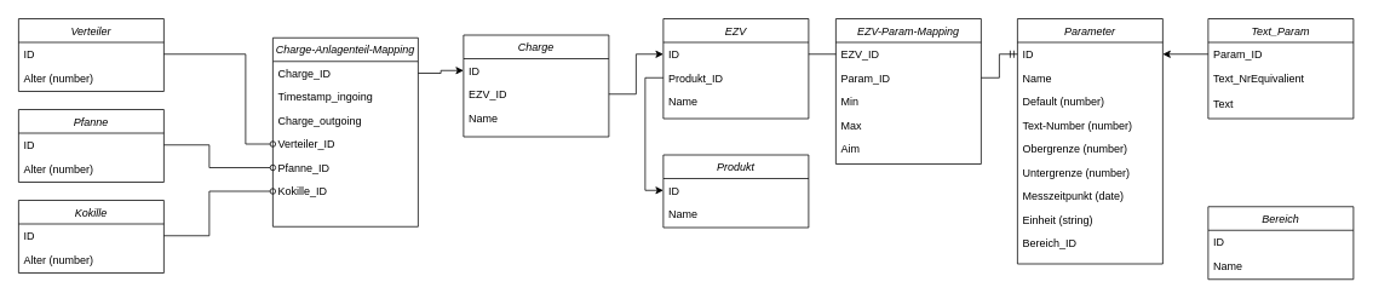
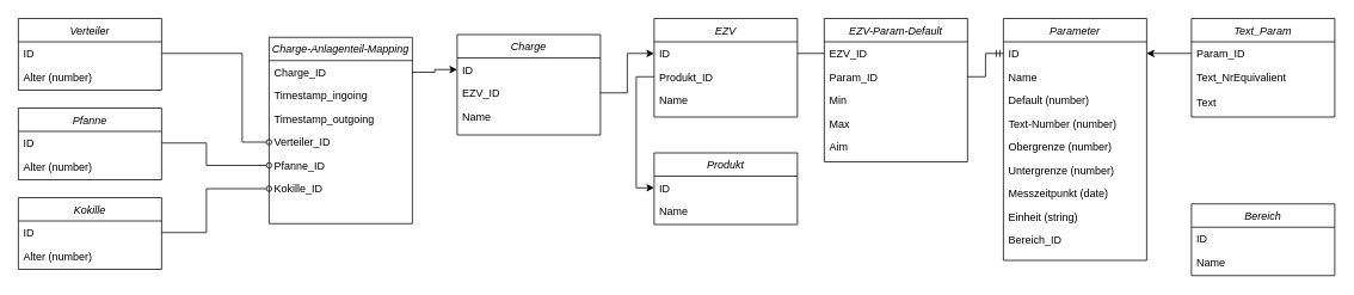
  <mxCell id="0" />
  <mxCell id="1" parent="0" />
  <mxCell id="2" style="edgeStyle=orthogonalEdgeStyle;rounded=0;orthogonalLoop=1;jettySize=auto;html=1;exitX=1;exitY=0.5;exitDx=0;exitDy=0;entryX=0;entryY=0.5;entryDx=0;entryDy=0;endArrow=none;endFill=0;" parent="1" source="4" target="8" edge="1"><mxGeometry relative="1" as="geometry" /></mxCell>
  <mxCell id="3" value="EZV" style="swimlane;fontStyle=2;align=center;verticalAlign=top;childLayout=stackLayout;horizontal=1;startSize=26;horizontalStack=0;resizeParent=1;resizeLast=0;collapsible=1;marginBottom=0;rounded=0;shadow=0;strokeWidth=1;" parent="1" vertex="1"><mxGeometry x="730" y="20" width="160" height="110" as="geometry"><mxRectangle x="230" y="140" width="160" height="26" as="alternateBounds" /></mxGeometry></mxCell>
  <mxCell id="4" value="ID" style="text;align=left;verticalAlign=top;spacingLeft=4;spacingRight=4;overflow=hidden;rotatable=0;points=[[0,0.5],[1,0.5]];portConstraint=eastwest;" parent="3" vertex="1"><mxGeometry y="26" width="160" height="26" as="geometry" /></mxCell>
  <mxCell id="5" value="Produkt_ID" style="text;align=left;verticalAlign=top;spacingLeft=4;spacingRight=4;overflow=hidden;rotatable=0;points=[[0,0.5],[1,0.5]];portConstraint=eastwest;rounded=0;shadow=0;html=0;" parent="3" vertex="1"><mxGeometry y="52" width="160" height="26" as="geometry" /></mxCell>
  <mxCell id="6" value="Name" style="text;align=left;verticalAlign=top;spacingLeft=4;spacingRight=4;overflow=hidden;rotatable=0;points=[[0,0.5],[1,0.5]];portConstraint=eastwest;rounded=0;shadow=0;html=0;" parent="3" vertex="1"><mxGeometry y="78" width="160" height="26" as="geometry" /></mxCell>
- <mxCell id="7" value="EZV-Param-Mapping" style="swimlane;fontStyle=2;align=center;verticalAlign=top;childLayout=stackLayout;horizontal=1;startSize=26;horizontalStack=0;resizeParent=1;resizeLast=0;collapsible=1;marginBottom=0;rounded=0;shadow=0;strokeWidth=1;" parent="1" vertex="1"><mxGeometry x="920" y="20" width="160" height="160" as="geometry"><mxRectangle x="230" y="140" width="160" height="26" as="alternateBounds" /></mxGeometry></mxCell>
+ <mxCell id="7" value="EZV-Param-Default" style="swimlane;fontStyle=2;align=center;verticalAlign=top;childLayout=stackLayout;horizontal=1;startSize=26;horizontalStack=0;resizeParent=1;resizeLast=0;collapsible=1;marginBottom=0;rounded=0;shadow=0;strokeWidth=1;" parent="1" vertex="1"><mxGeometry x="920" y="20" width="160" height="160" as="geometry"><mxRectangle x="230" y="140" width="160" height="26" as="alternateBounds" /></mxGeometry></mxCell>
  <mxCell id="8" value="EZV_ID" style="text;align=left;verticalAlign=top;spacingLeft=4;spacingRight=4;overflow=hidden;rotatable=0;points=[[0,0.5],[1,0.5]];portConstraint=eastwest;" parent="7" vertex="1"><mxGeometry y="26" width="160" height="26" as="geometry" /></mxCell>
  <mxCell id="9" value="Param_ID" style="text;align=left;verticalAlign=top;spacingLeft=4;spacingRight=4;overflow=hidden;rotatable=0;points=[[0,0.5],[1,0.5]];portConstraint=eastwest;rounded=0;shadow=0;html=0;" parent="7" vertex="1"><mxGeometry y="52" width="160" height="26" as="geometry" /></mxCell>
  <mxCell id="10" value="Min" style="text;align=left;verticalAlign=top;spacingLeft=4;spacingRight=4;overflow=hidden;rotatable=0;points=[[0,0.5],[1,0.5]];portConstraint=eastwest;rounded=0;shadow=0;html=0;" parent="7" vertex="1"><mxGeometry y="78" width="160" height="26" as="geometry" /></mxCell>
  <mxCell id="11" value="Max" style="text;align=left;verticalAlign=top;spacingLeft=4;spacingRight=4;overflow=hidden;rotatable=0;points=[[0,0.5],[1,0.5]];portConstraint=eastwest;rounded=0;shadow=0;html=0;" parent="7" vertex="1"><mxGeometry y="104" width="160" height="26" as="geometry" /></mxCell>
  <mxCell id="12" value="Aim" style="text;align=left;verticalAlign=top;spacingLeft=4;spacingRight=4;overflow=hidden;rotatable=0;points=[[0,0.5],[1,0.5]];portConstraint=eastwest;rounded=0;shadow=0;html=0;" parent="7" vertex="1"><mxGeometry y="130" width="160" height="26" as="geometry" /></mxCell>
  <mxCell id="13" value="Parameter" style="swimlane;fontStyle=2;align=center;verticalAlign=top;childLayout=stackLayout;horizontal=1;startSize=26;horizontalStack=0;resizeParent=1;resizeLast=0;collapsible=1;marginBottom=0;rounded=0;shadow=0;strokeWidth=1;" parent="1" vertex="1"><mxGeometry x="1120" y="20" width="160" height="270" as="geometry"><mxRectangle x="230" y="140" width="160" height="26" as="alternateBounds" /></mxGeometry></mxCell>
  <mxCell id="14" value="ID" style="text;align=left;verticalAlign=top;spacingLeft=4;spacingRight=4;overflow=hidden;rotatable=0;points=[[0,0.5],[1,0.5]];portConstraint=eastwest;" parent="13" vertex="1"><mxGeometry y="26" width="160" height="26" as="geometry" /></mxCell>
  <mxCell id="15" value="Name" style="text;align=left;verticalAlign=top;spacingLeft=4;spacingRight=4;overflow=hidden;rotatable=0;points=[[0,0.5],[1,0.5]];portConstraint=eastwest;" parent="13" vertex="1"><mxGeometry y="52" width="160" height="26" as="geometry" /></mxCell>
  <mxCell id="16" value="Default (number)" style="text;align=left;verticalAlign=top;spacingLeft=4;spacingRight=4;overflow=hidden;rotatable=0;points=[[0,0.5],[1,0.5]];portConstraint=eastwest;rounded=0;shadow=0;html=0;" parent="13" vertex="1"><mxGeometry y="78" width="160" height="26" as="geometry" /></mxCell>
  <mxCell id="17" value="Text-Number (number)" style="text;align=left;verticalAlign=top;spacingLeft=4;spacingRight=4;overflow=hidden;rotatable=0;points=[[0,0.5],[1,0.5]];portConstraint=eastwest;rounded=0;shadow=0;html=0;" parent="13" vertex="1"><mxGeometry y="104" width="160" height="26" as="geometry" /></mxCell>
  <mxCell id="18" value="Obergrenze (number)" style="text;align=left;verticalAlign=top;spacingLeft=4;spacingRight=4;overflow=hidden;rotatable=0;points=[[0,0.5],[1,0.5]];portConstraint=eastwest;rounded=0;shadow=0;html=0;" parent="13" vertex="1"><mxGeometry y="130" width="160" height="26" as="geometry" /></mxCell>
  <mxCell id="19" value="Untergrenze (number)" style="text;align=left;verticalAlign=top;spacingLeft=4;spacingRight=4;overflow=hidden;rotatable=0;points=[[0,0.5],[1,0.5]];portConstraint=eastwest;rounded=0;shadow=0;html=0;" parent="13" vertex="1"><mxGeometry y="156" width="160" height="26" as="geometry" /></mxCell>
  <mxCell id="20" value="Messzeitpunkt (date)" style="text;align=left;verticalAlign=top;spacingLeft=4;spacingRight=4;overflow=hidden;rotatable=0;points=[[0,0.5],[1,0.5]];portConstraint=eastwest;rounded=0;shadow=0;html=0;" parent="13" vertex="1"><mxGeometry y="182" width="160" height="26" as="geometry" /></mxCell>
  <mxCell id="21" value="Einheit (string)" style="text;align=left;verticalAlign=top;spacingLeft=4;spacingRight=4;overflow=hidden;rotatable=0;points=[[0,0.5],[1,0.5]];portConstraint=eastwest;rounded=0;shadow=0;html=0;" parent="13" vertex="1"><mxGeometry y="208" width="160" height="26" as="geometry" /></mxCell>
  <mxCell id="22" value="Bereich_ID " style="text;align=left;verticalAlign=top;spacingLeft=4;spacingRight=4;overflow=hidden;rotatable=0;points=[[0,0.5],[1,0.5]];portConstraint=eastwest;rounded=0;shadow=0;html=0;" parent="13" vertex="1"><mxGeometry y="234" width="160" height="26" as="geometry" /></mxCell>
  <mxCell id="23" value="Text_Param" style="swimlane;fontStyle=2;align=center;verticalAlign=top;childLayout=stackLayout;horizontal=1;startSize=26;horizontalStack=0;resizeParent=1;resizeLast=0;collapsible=1;marginBottom=0;rounded=0;shadow=0;strokeWidth=1;" parent="1" vertex="1"><mxGeometry x="1330" y="20" width="160" height="110" as="geometry"><mxRectangle x="230" y="140" width="160" height="26" as="alternateBounds" /></mxGeometry></mxCell>
  <mxCell id="24" value="Param_ID" style="text;align=left;verticalAlign=top;spacingLeft=4;spacingRight=4;overflow=hidden;rotatable=0;points=[[0,0.5],[1,0.5]];portConstraint=eastwest;" parent="23" vertex="1"><mxGeometry y="26" width="160" height="26" as="geometry" /></mxCell>
  <mxCell id="25" value="Text_NrEquivalient&#10;" style="text;align=left;verticalAlign=top;spacingLeft=4;spacingRight=4;overflow=hidden;rotatable=0;points=[[0,0.5],[1,0.5]];portConstraint=eastwest;rounded=0;shadow=0;html=0;" parent="23" vertex="1"><mxGeometry y="52" width="160" height="28" as="geometry" /></mxCell>
  <mxCell id="26" value="Text" style="text;align=left;verticalAlign=top;spacingLeft=4;spacingRight=4;overflow=hidden;rotatable=0;points=[[0,0.5],[1,0.5]];portConstraint=eastwest;rounded=0;shadow=0;html=0;" parent="23" vertex="1"><mxGeometry y="80" width="160" height="28" as="geometry" /></mxCell>
  <mxCell id="27" style="edgeStyle=orthogonalEdgeStyle;rounded=0;orthogonalLoop=1;jettySize=auto;html=1;exitX=1;exitY=0.5;exitDx=0;exitDy=0;entryX=0;entryY=0.5;entryDx=0;entryDy=0;startArrow=none;startFill=0;endArrow=ERmandOne;endFill=0;" parent="1" source="9" target="14" edge="1"><mxGeometry relative="1" as="geometry" /></mxCell>
  <mxCell id="28" value="Bereich" style="swimlane;fontStyle=2;align=center;verticalAlign=top;childLayout=stackLayout;horizontal=1;startSize=26;horizontalStack=0;resizeParent=1;resizeLast=0;collapsible=1;marginBottom=0;rounded=0;shadow=0;strokeWidth=1;" parent="1" vertex="1"><mxGeometry x="1330" y="227" width="160" height="80" as="geometry"><mxRectangle x="230" y="140" width="160" height="26" as="alternateBounds" /></mxGeometry></mxCell>
  <mxCell id="29" value="ID" style="text;align=left;verticalAlign=top;spacingLeft=4;spacingRight=4;overflow=hidden;rotatable=0;points=[[0,0.5],[1,0.5]];portConstraint=eastwest;" parent="28" vertex="1"><mxGeometry y="26" width="160" height="26" as="geometry" /></mxCell>
  <mxCell id="30" value="Name" style="text;align=left;verticalAlign=top;spacingLeft=4;spacingRight=4;overflow=hidden;rotatable=0;points=[[0,0.5],[1,0.5]];portConstraint=eastwest;rounded=0;shadow=0;html=0;" parent="28" vertex="1"><mxGeometry y="52" width="160" height="28" as="geometry" /></mxCell>
  <mxCell id="31" style="edgeStyle=orthogonalEdgeStyle;rounded=0;orthogonalLoop=1;jettySize=auto;html=1;entryX=1;entryY=0.5;entryDx=0;entryDy=0;" parent="1" source="24" target="14" edge="1"><mxGeometry relative="1" as="geometry" /></mxCell>
  <mxCell id="32" value="Produkt" style="swimlane;fontStyle=2;align=center;verticalAlign=top;childLayout=stackLayout;horizontal=1;startSize=26;horizontalStack=0;resizeParent=1;resizeLast=0;collapsible=1;marginBottom=0;rounded=0;shadow=0;strokeWidth=1;" parent="1" vertex="1"><mxGeometry x="730" y="170" width="160" height="80" as="geometry"><mxRectangle x="230" y="140" width="160" height="26" as="alternateBounds" /></mxGeometry></mxCell>
  <mxCell id="33" value="ID" style="text;align=left;verticalAlign=top;spacingLeft=4;spacingRight=4;overflow=hidden;rotatable=0;points=[[0,0.5],[1,0.5]];portConstraint=eastwest;" parent="32" vertex="1"><mxGeometry y="26" width="160" height="26" as="geometry" /></mxCell>
  <mxCell id="34" value="Name" style="text;align=left;verticalAlign=top;spacingLeft=4;spacingRight=4;overflow=hidden;rotatable=0;points=[[0,0.5],[1,0.5]];portConstraint=eastwest;rounded=0;shadow=0;html=0;" parent="32" vertex="1"><mxGeometry y="52" width="160" height="26" as="geometry" /></mxCell>
  <mxCell id="35" value="Charge" style="swimlane;fontStyle=2;align=center;verticalAlign=top;childLayout=stackLayout;horizontal=1;startSize=26;horizontalStack=0;resizeParent=1;resizeLast=0;collapsible=1;marginBottom=0;rounded=0;shadow=0;strokeWidth=1;" parent="1" vertex="1"><mxGeometry x="510" y="38" width="160" height="112" as="geometry"><mxRectangle x="230" y="140" width="160" height="26" as="alternateBounds" /></mxGeometry></mxCell>
  <mxCell id="36" value="ID" style="text;align=left;verticalAlign=top;spacingLeft=4;spacingRight=4;overflow=hidden;rotatable=0;points=[[0,0.5],[1,0.5]];portConstraint=eastwest;" parent="35" vertex="1"><mxGeometry y="26" width="160" height="26" as="geometry" /></mxCell>
  <mxCell id="37" value="EZV_ID" style="text;align=left;verticalAlign=top;spacingLeft=4;spacingRight=4;overflow=hidden;rotatable=0;points=[[0,0.5],[1,0.5]];portConstraint=eastwest;rounded=0;shadow=0;html=0;" parent="35" vertex="1"><mxGeometry y="52" width="160" height="26" as="geometry" /></mxCell>
  <mxCell id="38" value="Name" style="text;align=left;verticalAlign=top;spacingLeft=4;spacingRight=4;overflow=hidden;rotatable=0;points=[[0,0.5],[1,0.5]];portConstraint=eastwest;rounded=0;shadow=0;html=0;" parent="35" vertex="1"><mxGeometry y="78" width="160" height="26" as="geometry" /></mxCell>
  <mxCell id="39" style="edgeStyle=orthogonalEdgeStyle;rounded=0;orthogonalLoop=1;jettySize=auto;html=1;entryX=0;entryY=0.5;entryDx=0;entryDy=0;" parent="1" source="5" target="33" edge="1"><mxGeometry relative="1" as="geometry" /></mxCell>
  <mxCell id="40" style="edgeStyle=orthogonalEdgeStyle;rounded=0;orthogonalLoop=1;jettySize=auto;html=1;entryX=0;entryY=0.5;entryDx=0;entryDy=0;" parent="1" source="37" target="4" edge="1"><mxGeometry relative="1" as="geometry" /></mxCell>
  <mxCell id="41" value="Verteiler" style="swimlane;fontStyle=2;align=center;verticalAlign=top;childLayout=stackLayout;horizontal=1;startSize=26;horizontalStack=0;resizeParent=1;resizeLast=0;collapsible=1;marginBottom=0;rounded=0;shadow=0;strokeWidth=1;" parent="1" vertex="1"><mxGeometry x="20" y="20" width="160" height="80" as="geometry"><mxRectangle x="230" y="140" width="160" height="26" as="alternateBounds" /></mxGeometry></mxCell>
  <mxCell id="42" value="ID" style="text;align=left;verticalAlign=top;spacingLeft=4;spacingRight=4;overflow=hidden;rotatable=0;points=[[0,0.5],[1,0.5]];portConstraint=eastwest;" parent="41" vertex="1"><mxGeometry y="26" width="160" height="26" as="geometry" /></mxCell>
  <mxCell id="43" value="Alter (number)" style="text;align=left;verticalAlign=top;spacingLeft=4;spacingRight=4;overflow=hidden;rotatable=0;points=[[0,0.5],[1,0.5]];portConstraint=eastwest;rounded=0;shadow=0;html=0;" parent="41" vertex="1"><mxGeometry y="52" width="160" height="26" as="geometry" /></mxCell>
  <mxCell id="44" value="Pfanne" style="swimlane;fontStyle=2;align=center;verticalAlign=top;childLayout=stackLayout;horizontal=1;startSize=26;horizontalStack=0;resizeParent=1;resizeLast=0;collapsible=1;marginBottom=0;rounded=0;shadow=0;strokeWidth=1;" parent="1" vertex="1"><mxGeometry x="20" y="120" width="160" height="80" as="geometry"><mxRectangle x="230" y="140" width="160" height="26" as="alternateBounds" /></mxGeometry></mxCell>
  <mxCell id="45" value="ID" style="text;align=left;verticalAlign=top;spacingLeft=4;spacingRight=4;overflow=hidden;rotatable=0;points=[[0,0.5],[1,0.5]];portConstraint=eastwest;" parent="44" vertex="1"><mxGeometry y="26" width="160" height="26" as="geometry" /></mxCell>
  <mxCell id="46" value="Alter (number)" style="text;align=left;verticalAlign=top;spacingLeft=4;spacingRight=4;overflow=hidden;rotatable=0;points=[[0,0.5],[1,0.5]];portConstraint=eastwest;rounded=0;shadow=0;html=0;" parent="44" vertex="1"><mxGeometry y="52" width="160" height="26" as="geometry" /></mxCell>
  <mxCell id="47" value="Kokille" style="swimlane;fontStyle=2;align=center;verticalAlign=top;childLayout=stackLayout;horizontal=1;startSize=26;horizontalStack=0;resizeParent=1;resizeLast=0;collapsible=1;marginBottom=0;rounded=0;shadow=0;strokeWidth=1;" parent="1" vertex="1"><mxGeometry x="20" y="220" width="160" height="80" as="geometry"><mxRectangle x="230" y="140" width="160" height="26" as="alternateBounds" /></mxGeometry></mxCell>
  <mxCell id="48" value="ID" style="text;align=left;verticalAlign=top;spacingLeft=4;spacingRight=4;overflow=hidden;rotatable=0;points=[[0,0.5],[1,0.5]];portConstraint=eastwest;" parent="47" vertex="1"><mxGeometry y="26" width="160" height="26" as="geometry" /></mxCell>
  <mxCell id="49" value="Alter (number)" style="text;align=left;verticalAlign=top;spacingLeft=4;spacingRight=4;overflow=hidden;rotatable=0;points=[[0,0.5],[1,0.5]];portConstraint=eastwest;rounded=0;shadow=0;html=0;" parent="47" vertex="1"><mxGeometry y="52" width="160" height="26" as="geometry" /></mxCell>
  <mxCell id="50" value="Charge-Anlagenteil-Mapping" style="swimlane;fontStyle=2;align=center;verticalAlign=top;childLayout=stackLayout;horizontal=1;startSize=26;horizontalStack=0;resizeParent=1;resizeLast=0;collapsible=1;marginBottom=0;rounded=0;shadow=0;strokeWidth=1;" vertex="1" parent="1"><mxGeometry x="300" y="41" width="160" height="208" as="geometry"><mxRectangle x="230" y="140" width="160" height="26" as="alternateBounds" /></mxGeometry></mxCell>
  <mxCell id="51" value="Charge_ID" style="text;align=left;verticalAlign=top;spacingLeft=4;spacingRight=4;overflow=hidden;rotatable=0;points=[[0,0.5],[1,0.5]];portConstraint=eastwest;rounded=0;shadow=0;html=0;" vertex="1" parent="50"><mxGeometry y="26" width="160" height="26" as="geometry" /></mxCell>
  <mxCell id="52" value="Timestamp_ingoing" style="text;align=left;verticalAlign=top;spacingLeft=4;spacingRight=4;overflow=hidden;rotatable=0;points=[[0,0.5],[1,0.5]];portConstraint=eastwest;rounded=0;shadow=0;html=0;" vertex="1" parent="50"><mxGeometry y="52" width="160" height="26" as="geometry" /></mxCell>
- <mxCell id="53" value="Charge_outgoing" style="text;align=left;verticalAlign=top;spacingLeft=4;spacingRight=4;overflow=hidden;rotatable=0;points=[[0,0.5],[1,0.5]];portConstraint=eastwest;rounded=0;shadow=0;html=0;" vertex="1" parent="50"><mxGeometry y="78" width="160" height="26" as="geometry" /></mxCell>
+ <mxCell id="53" value="Timestamp_outgoing" style="text;align=left;verticalAlign=top;spacingLeft=4;spacingRight=4;overflow=hidden;rotatable=0;points=[[0,0.5],[1,0.5]];portConstraint=eastwest;rounded=0;shadow=0;html=0;" vertex="1" parent="50"><mxGeometry y="78" width="160" height="26" as="geometry" /></mxCell>
  <mxCell id="54" value="Verteiler_ID" style="text;align=left;verticalAlign=top;spacingLeft=4;spacingRight=4;overflow=hidden;rotatable=0;points=[[0,0.5],[1,0.5]];portConstraint=eastwest;rounded=0;shadow=0;html=0;" vertex="1" parent="50"><mxGeometry y="104" width="160" height="26" as="geometry" /></mxCell>
  <mxCell id="55" value="Pfanne_ID" style="text;align=left;verticalAlign=top;spacingLeft=4;spacingRight=4;overflow=hidden;rotatable=0;points=[[0,0.5],[1,0.5]];portConstraint=eastwest;rounded=0;shadow=0;html=0;" vertex="1" parent="50"><mxGeometry y="130" width="160" height="26" as="geometry" /></mxCell>
  <mxCell id="56" value="Kokille_ID" style="text;align=left;verticalAlign=top;spacingLeft=4;spacingRight=4;overflow=hidden;rotatable=0;points=[[0,0.5],[1,0.5]];portConstraint=eastwest;rounded=0;shadow=0;html=0;" vertex="1" parent="50"><mxGeometry y="156" width="160" height="26" as="geometry" /></mxCell>
  <mxCell id="57" style="edgeStyle=orthogonalEdgeStyle;rounded=0;orthogonalLoop=1;jettySize=auto;html=1;entryX=0;entryY=0.5;entryDx=0;entryDy=0;endArrow=oval;endFill=0;" edge="1" parent="1" source="48" target="56"><mxGeometry relative="1" as="geometry"><Array as="points"><mxPoint x="230" y="259" /><mxPoint x="230" y="210" /></Array></mxGeometry></mxCell>
  <mxCell id="58" style="edgeStyle=orthogonalEdgeStyle;rounded=0;orthogonalLoop=1;jettySize=auto;html=1;entryX=0;entryY=0.5;entryDx=0;entryDy=0;endArrow=oval;endFill=0;" edge="1" parent="1" source="45" target="55"><mxGeometry relative="1" as="geometry"><Array as="points"><mxPoint x="230" y="159" /><mxPoint x="230" y="184" /></Array></mxGeometry></mxCell>
  <mxCell id="59" style="edgeStyle=orthogonalEdgeStyle;rounded=0;orthogonalLoop=1;jettySize=auto;html=1;entryX=0;entryY=0.5;entryDx=0;entryDy=0;endArrow=oval;endFill=0;" edge="1" parent="1" source="42" target="54"><mxGeometry relative="1" as="geometry"><Array as="points"><mxPoint x="270" y="59" /><mxPoint x="270" y="158" /></Array></mxGeometry></mxCell>
  <mxCell id="60" style="edgeStyle=orthogonalEdgeStyle;rounded=0;orthogonalLoop=1;jettySize=auto;html=1;entryX=0;entryY=0.5;entryDx=0;entryDy=0;" edge="1" parent="1" source="51" target="36"><mxGeometry relative="1" as="geometry" /></mxCell>
